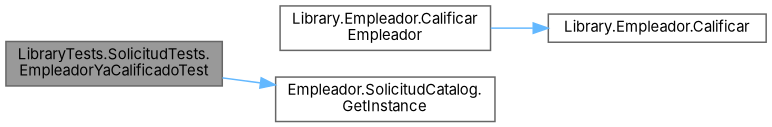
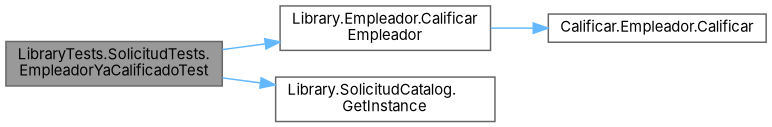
  digraph {
    fontname=Inter
    rankdir=LR
    node [color=grey40 fillcolor=white fontname=Inter fontsize=10 shape=box style=filled]
    edge [color=steelblue1 fontname=Inter fontsize=10 labelfontname=Helvetica labelfontsize=10 style=solid]
    n1 [color=gray40 fillcolor=grey60 fontcolor=black height=0.2 label="LibraryTests.SolicitudTests.\lEmpleadorYaCalificadoTest" width=0.4]
    n2 [height=0.2 label="Library.Empleador.Calificar\lEmpleador" width=0.4]
-   n3 [height=0.2 label="Empleador.SolicitudCatalog.\lGetInstance" width=0.4]
-   n4 [height=0.2 label="Library.Empleador.Calificar" width=0.4]
+   n3 [height=0.2 label="Library.SolicitudCatalog.\lGetInstance" width=0.4]
+   n4 [height=0.2 label="Calificar.Empleador.Calificar" width=0.4]
+   n1 -> n2
    n1 -> n3
    n2 -> n4
  }
